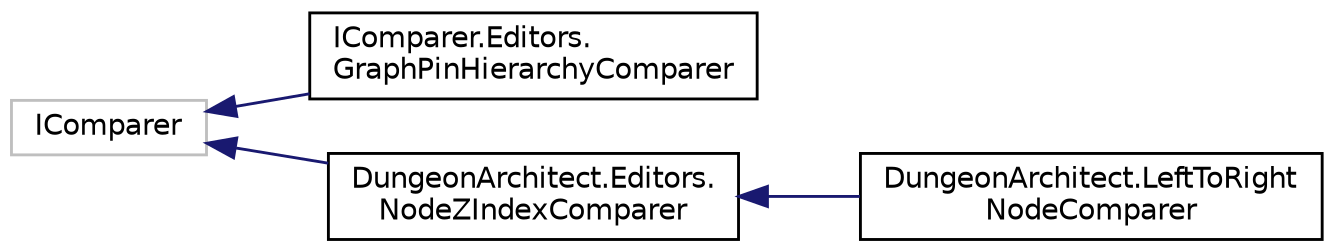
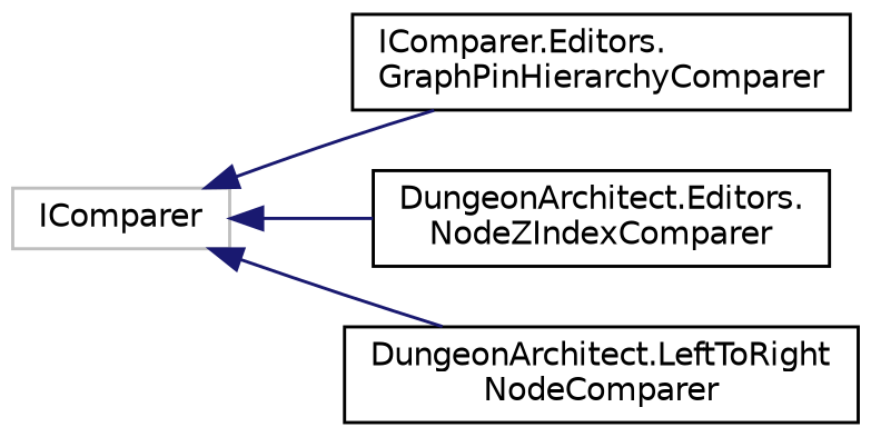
  digraph {
    rankdir=LR
    node [color=black fillcolor=white fontname=Helvetica fontsize=10 shape=record style=filled]
    edge [color=midnightblue dir=back fontname=Helvetica fontsize=10 labelfontname=Helvetica labelfontsize=10 style=solid]
    n1 [color=grey75 height=0.2 label=IComparer width=0.4]
    n2 [height=0.2 label="IComparer.Editors.\lGraphPinHierarchyComparer" width=0.4]
    n3 [height=0.2 label="DungeonArchitect.Editors.\lNodeZIndexComparer" width=0.4]
    n4 [height=0.2 label="DungeonArchitect.LeftToRight\lNodeComparer" width=0.4]
    n1 -> n2
    n1 -> n3
-   n3 -> n4
+   n1 -> n4
  }
